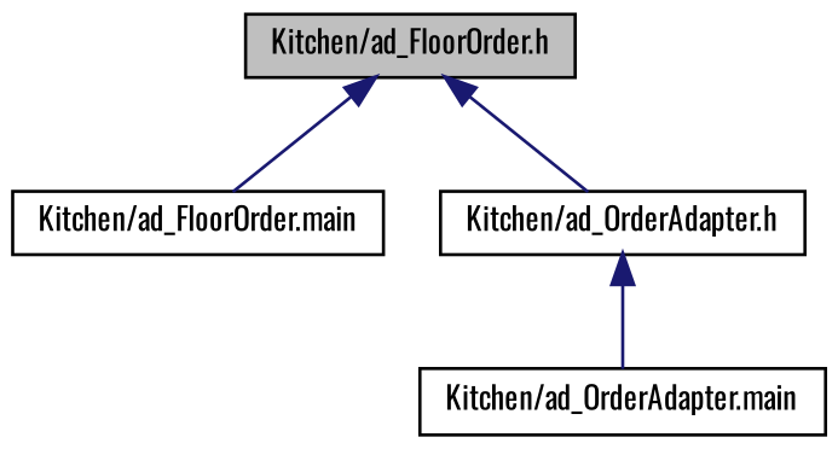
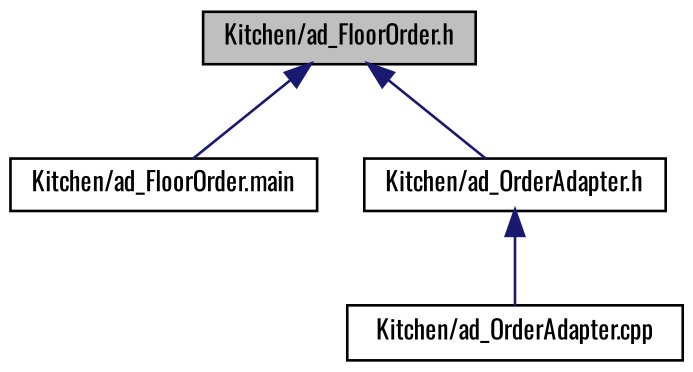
  digraph {
    fontname=Oswald
    node [color=black fillcolor=white fontname=Oswald fontsize=10 shape=record style=filled]
    edge [color=midnightblue dir=back fontname=Oswald fontsize=10 labelfontname=Helvetica labelfontsize=10 style=solid]
    n1 [fillcolor=grey75 fontcolor=black height=0.2 label="Kitchen/ad_FloorOrder.h" width=0.4]
    n2 [height=0.2 label="Kitchen/ad_FloorOrder.main" width=0.4]
    n3 [height=0.2 label="Kitchen/ad_OrderAdapter.h" width=0.4]
-   n4 [height=0.2 label="Kitchen/ad_OrderAdapter.main" width=0.4]
+   n4 [height=0.2 label="Kitchen/ad_OrderAdapter.cpp" width=0.4]
    n1 -> n2
    n1 -> n3
    n3 -> n4
  }
